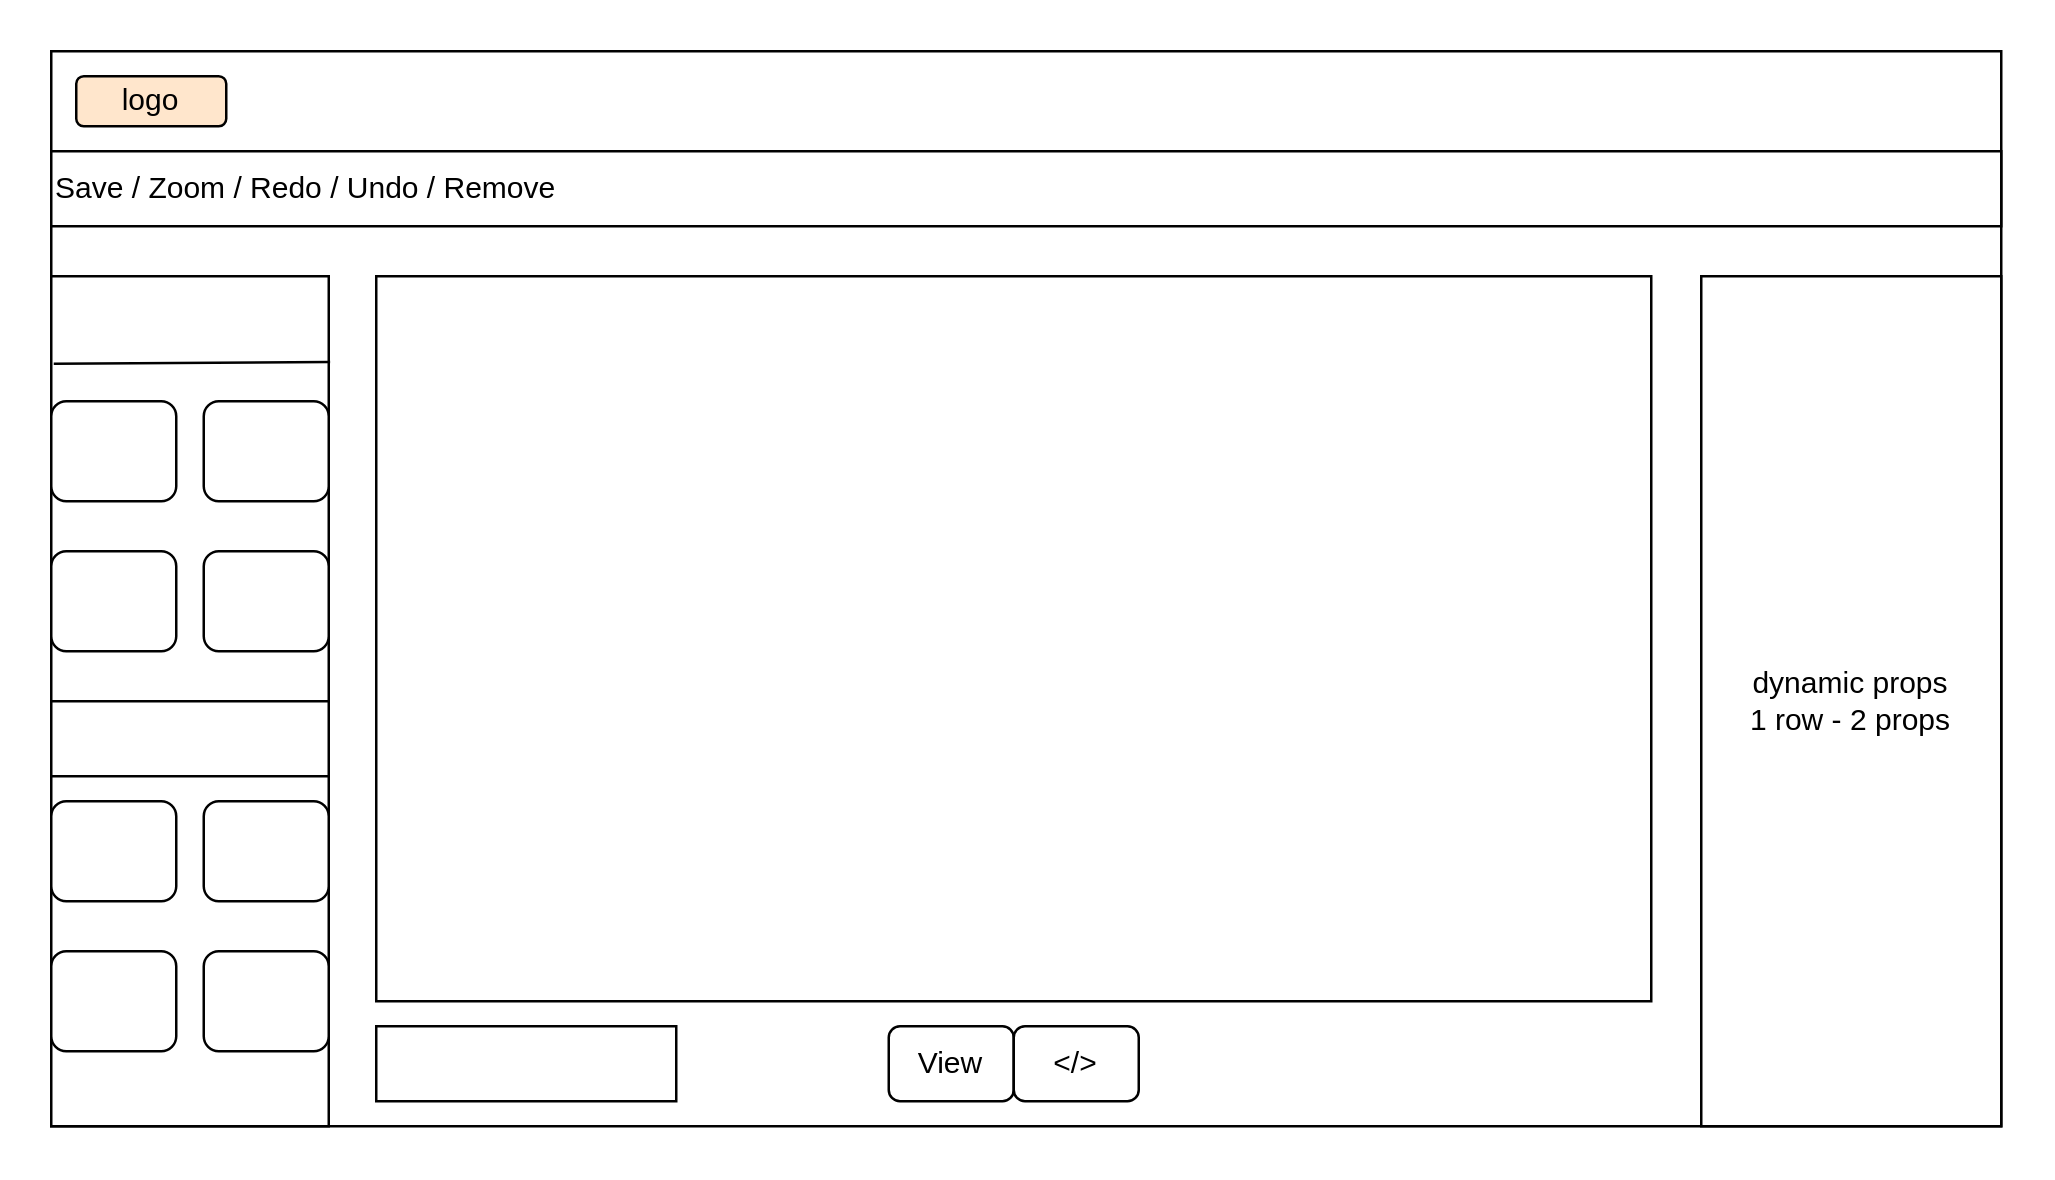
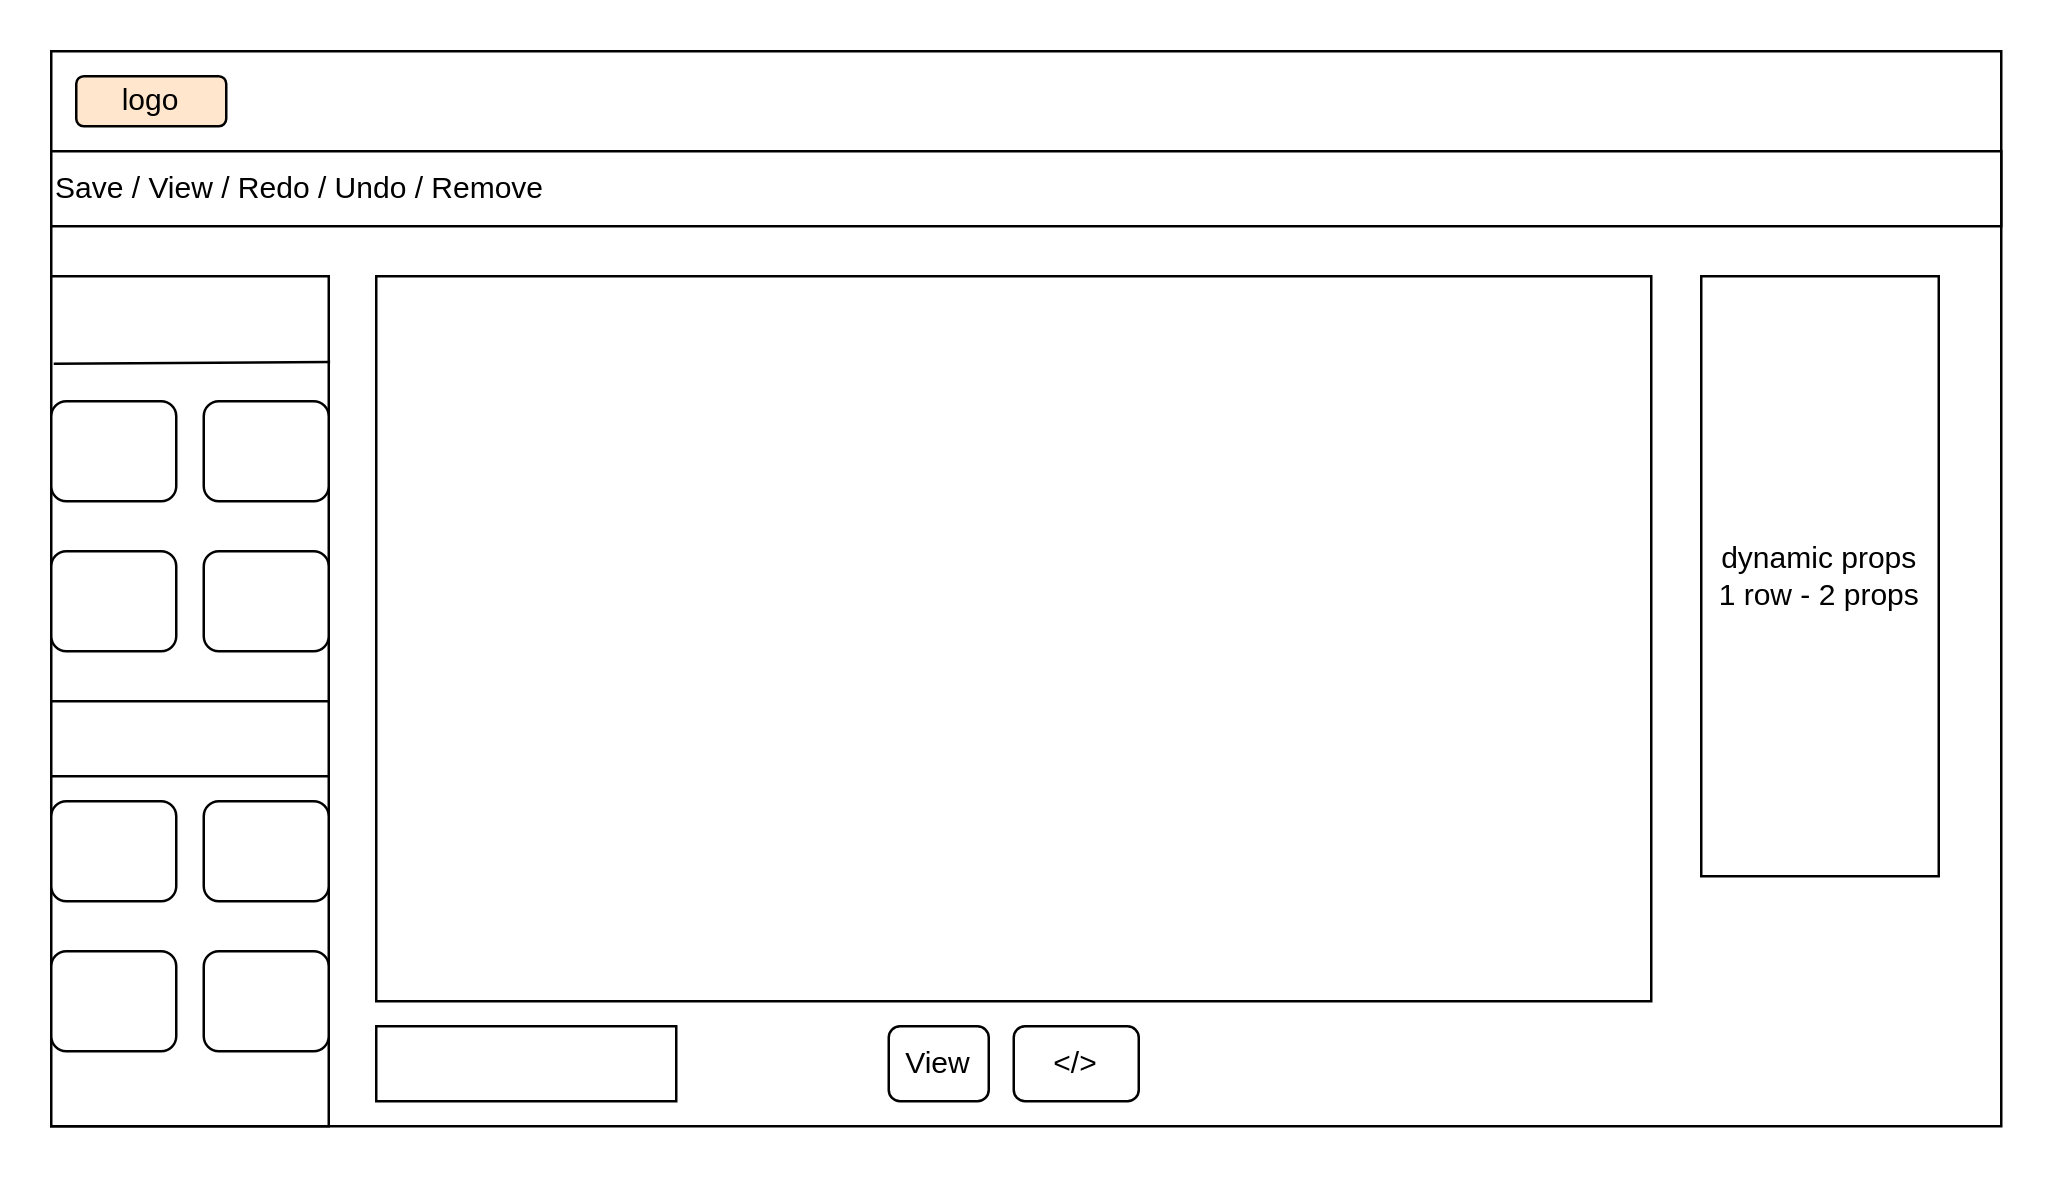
  <mxCell id="0" />
  <mxCell id="1" parent="0" />
  <mxCell id="2" value="" style="rounded=0;whiteSpace=wrap;html=1;" parent="1" vertex="1"><mxGeometry x="20" y="20" width="780" height="430" as="geometry" /></mxCell>
  <mxCell id="3" value="" style="rounded=0;whiteSpace=wrap;html=1;" parent="1" vertex="1"><mxGeometry x="20" y="110" width="111" height="340" as="geometry" /></mxCell>
  <mxCell id="4" value="" style="rounded=1;whiteSpace=wrap;html=1;arcSize=0;" parent="1" vertex="1"><mxGeometry x="150" y="110" width="510" height="290" as="geometry" /></mxCell>
  <mxCell id="5" value="" style="rounded=0;whiteSpace=wrap;html=1;" parent="1" vertex="1"><mxGeometry x="150" y="410" width="120" height="30" as="geometry" /></mxCell>
- <mxCell id="6" value="Save / Zoom / Redo / Undo / Remove" style="rounded=0;whiteSpace=wrap;html=1;align=left;" parent="1" vertex="1"><mxGeometry x="20" y="60" width="780" height="30" as="geometry" /></mxCell>
- <mxCell id="7" value="dynamic props&lt;br&gt;1 row - 2 props" style="rounded=0;whiteSpace=wrap;html=1;" parent="1" vertex="1"><mxGeometry x="680" y="110" width="120" height="340" as="geometry" /></mxCell>
+ <mxCell id="6" value="Save / View / Redo / Undo / Remove" style="rounded=0;whiteSpace=wrap;html=1;align=left;" parent="1" vertex="1"><mxGeometry x="20" y="60" width="780" height="30" as="geometry" /></mxCell>
+ <mxCell id="7" value="dynamic props&lt;br&gt;1 row - 2 props" style="rounded=0;whiteSpace=wrap;html=1;" parent="1" vertex="1"><mxGeometry x="680" y="110" width="95" height="240" as="geometry" /></mxCell>
  <mxCell id="8" value="" style="endArrow=none;html=1;exitX=0;exitY=0.5;exitDx=0;exitDy=0;entryX=1;entryY=0.5;entryDx=0;entryDy=0;" parent="1" source="3" target="3" edge="1"><mxGeometry width="50" height="50" relative="1" as="geometry"><mxPoint x="360" y="240" as="sourcePoint" /><mxPoint x="410" y="190" as="targetPoint" /></mxGeometry></mxCell>
  <mxCell id="9" value="" style="endArrow=none;html=1;exitX=0;exitY=0.5;exitDx=0;exitDy=0;entryX=1;entryY=0.5;entryDx=0;entryDy=0;" parent="1" edge="1"><mxGeometry width="50" height="50" relative="1" as="geometry"><mxPoint x="20" y="310" as="sourcePoint" /><mxPoint x="131" y="310" as="targetPoint" /></mxGeometry></mxCell>
  <mxCell id="10" value="" style="endArrow=none;html=1;exitX=0.009;exitY=0.103;exitDx=0;exitDy=0;exitPerimeter=0;entryX=1.005;entryY=0.101;entryDx=0;entryDy=0;entryPerimeter=0;" parent="1" source="3" target="3" edge="1"><mxGeometry width="50" height="50" relative="1" as="geometry"><mxPoint x="360" y="240" as="sourcePoint" /><mxPoint x="410" y="190" as="targetPoint" /></mxGeometry></mxCell>
  <mxCell id="11" value="" style="rounded=1;whiteSpace=wrap;html=1;" parent="1" vertex="1"><mxGeometry x="20" y="320" width="50" height="40" as="geometry" /></mxCell>
  <mxCell id="12" value="" style="rounded=1;whiteSpace=wrap;html=1;" parent="1" vertex="1"><mxGeometry x="81" y="320" width="50" height="40" as="geometry" /></mxCell>
  <mxCell id="13" value="logo" style="rounded=1;whiteSpace=wrap;html=1;fillColor=#ffe6cc;" parent="1" vertex="1"><mxGeometry x="30" y="30" width="60" height="20" as="geometry" /></mxCell>
  <mxCell id="14" value="" style="rounded=1;whiteSpace=wrap;html=1;" parent="1" vertex="1"><mxGeometry x="20" y="380" width="50" height="40" as="geometry" /></mxCell>
  <mxCell id="15" value="" style="rounded=1;whiteSpace=wrap;html=1;" parent="1" vertex="1"><mxGeometry x="81" y="380" width="50" height="40" as="geometry" /></mxCell>
  <mxCell id="16" value="" style="rounded=1;whiteSpace=wrap;html=1;" parent="1" vertex="1"><mxGeometry x="20" y="160" width="50" height="40" as="geometry" /></mxCell>
  <mxCell id="17" value="" style="rounded=1;whiteSpace=wrap;html=1;" parent="1" vertex="1"><mxGeometry x="81" y="160" width="50" height="40" as="geometry" /></mxCell>
  <mxCell id="18" value="" style="rounded=1;whiteSpace=wrap;html=1;" parent="1" vertex="1"><mxGeometry x="20" y="220" width="50" height="40" as="geometry" /></mxCell>
  <mxCell id="19" value="" style="rounded=1;whiteSpace=wrap;html=1;" parent="1" vertex="1"><mxGeometry x="81" y="220" width="50" height="40" as="geometry" /></mxCell>
- <mxCell id="20" value="View" style="rounded=1;whiteSpace=wrap;html=1;" vertex="1" parent="1"><mxGeometry x="355" y="410" width="50" height="30" as="geometry" /></mxCell>
+ <mxCell id="20" value="View" style="rounded=1;whiteSpace=wrap;html=1;" vertex="1" parent="1"><mxGeometry x="355" y="410" width="40" height="30" as="geometry" /></mxCell>
  <mxCell id="21" value="&amp;lt;/&amp;gt;" style="rounded=1;whiteSpace=wrap;html=1;" vertex="1" parent="1"><mxGeometry x="405" y="410" width="50" height="30" as="geometry" /></mxCell>
